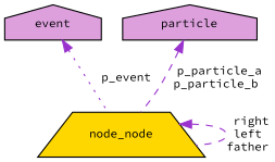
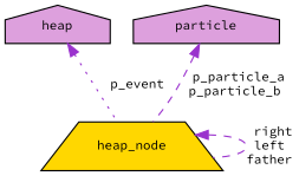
  digraph {
    fontname="Source Code Pro"
    node [color=black fillcolor=plum fontname="Source Code Pro" fontsize=10 shape=house style=filled]
    edge [color=darkorchid3 dir=back fontname="Source Code Pro" fontsize=10 labelfontname=Helvetica labelfontsize=10 style=dashed]
-   n1 [fillcolor=gold fontcolor=black height=0.2 label=node_node shape=trapezium width=0.4]
-   n2 [height=0.2 label=event width=0.4]
+   n1 [fillcolor=gold fontcolor=black height=0.2 label=heap_node shape=trapezium width=0.4]
+   n2 [height=0.2 label=heap width=0.4]
    n3 [height=0.2 label=particle width=0.4]
    n1 -> n1 [label=" right\nleft\nfather"]
    n2 -> n1 [label=" p_event" style=dotted]
    n3 -> n1 [label=" p_particle_a\np_particle_b"]
  }
